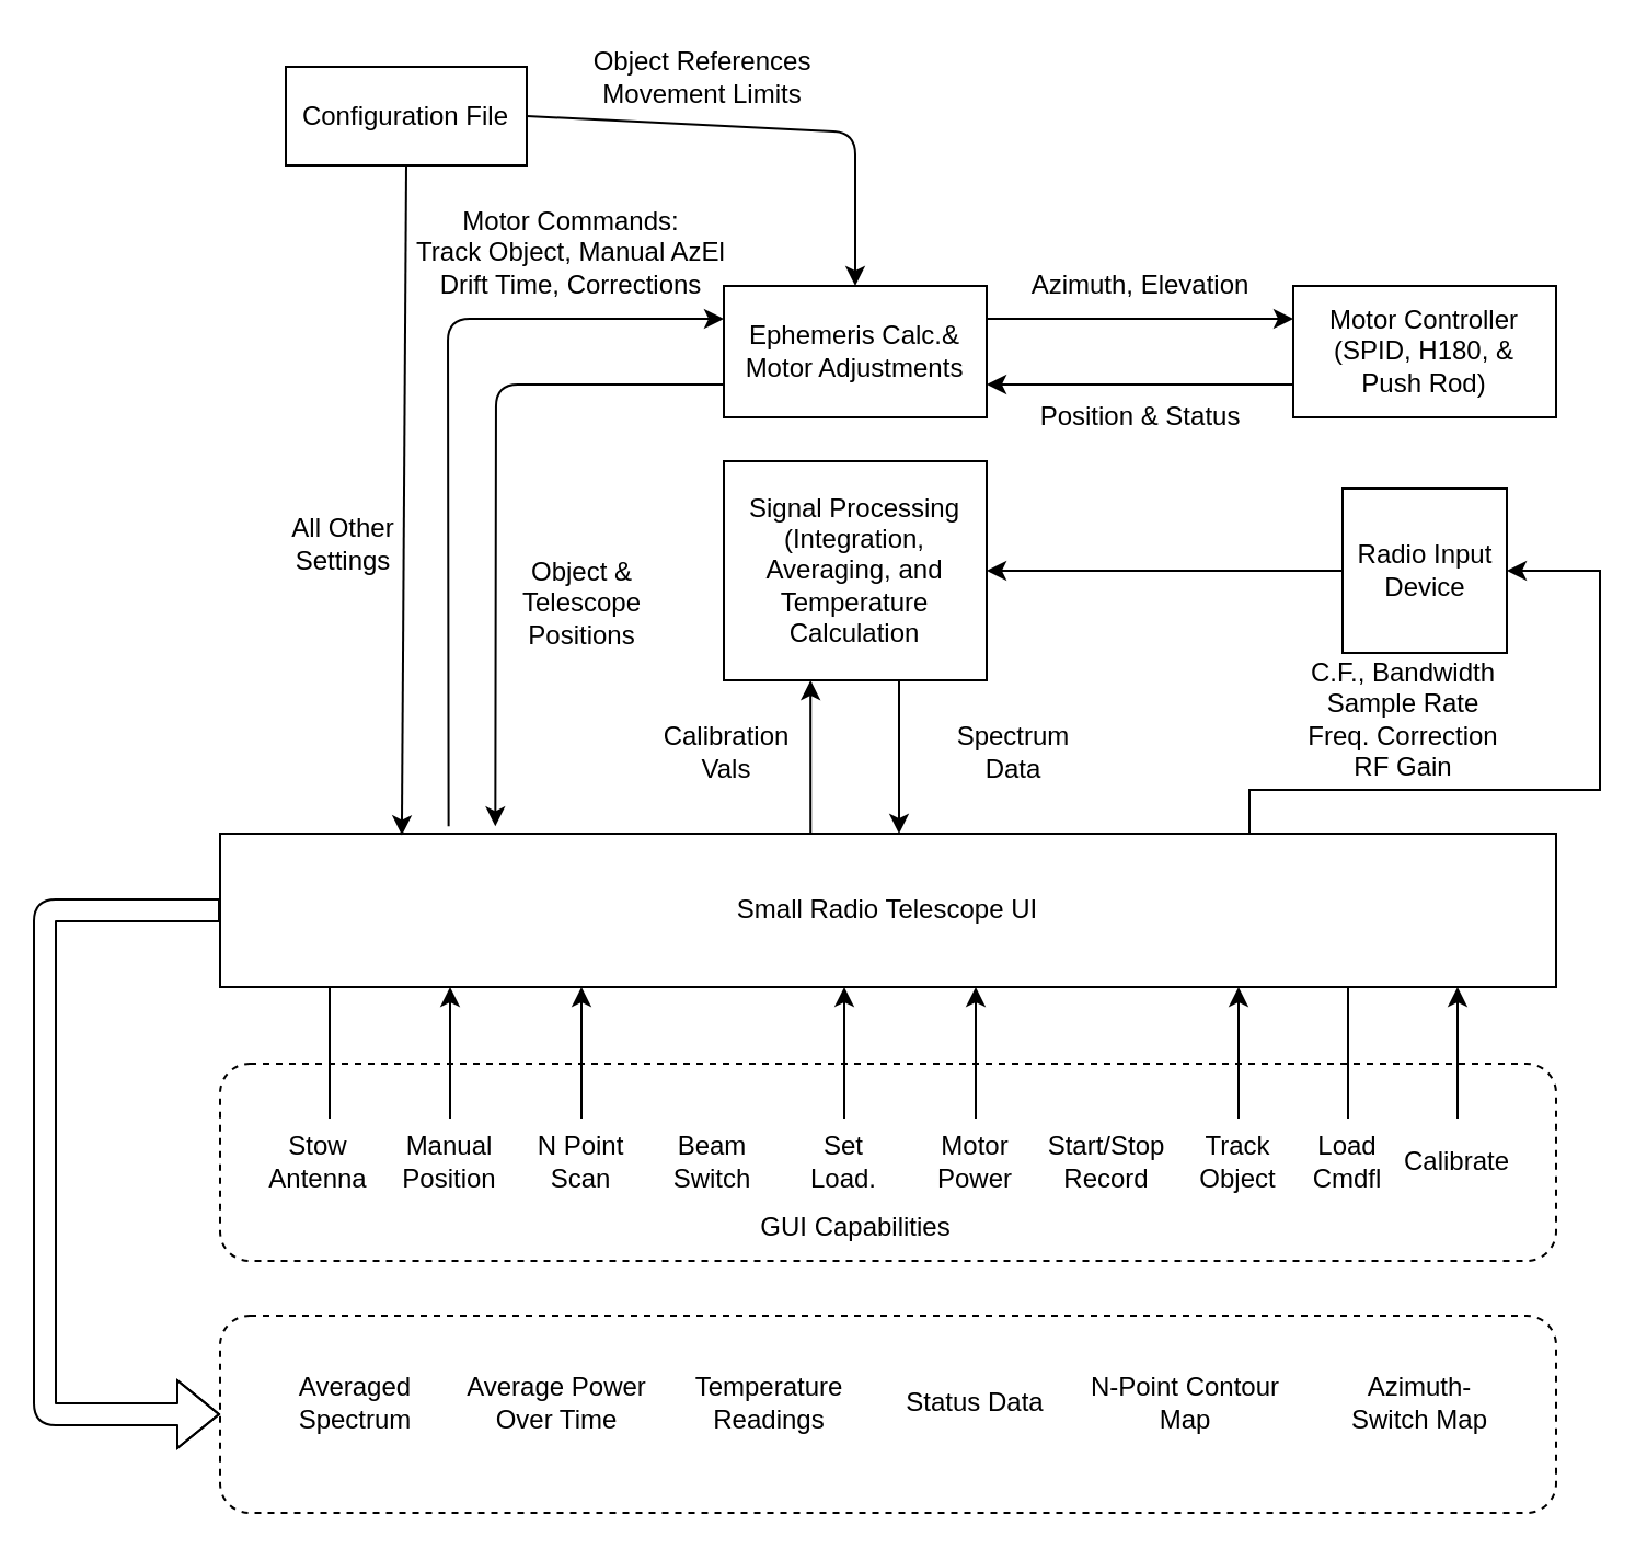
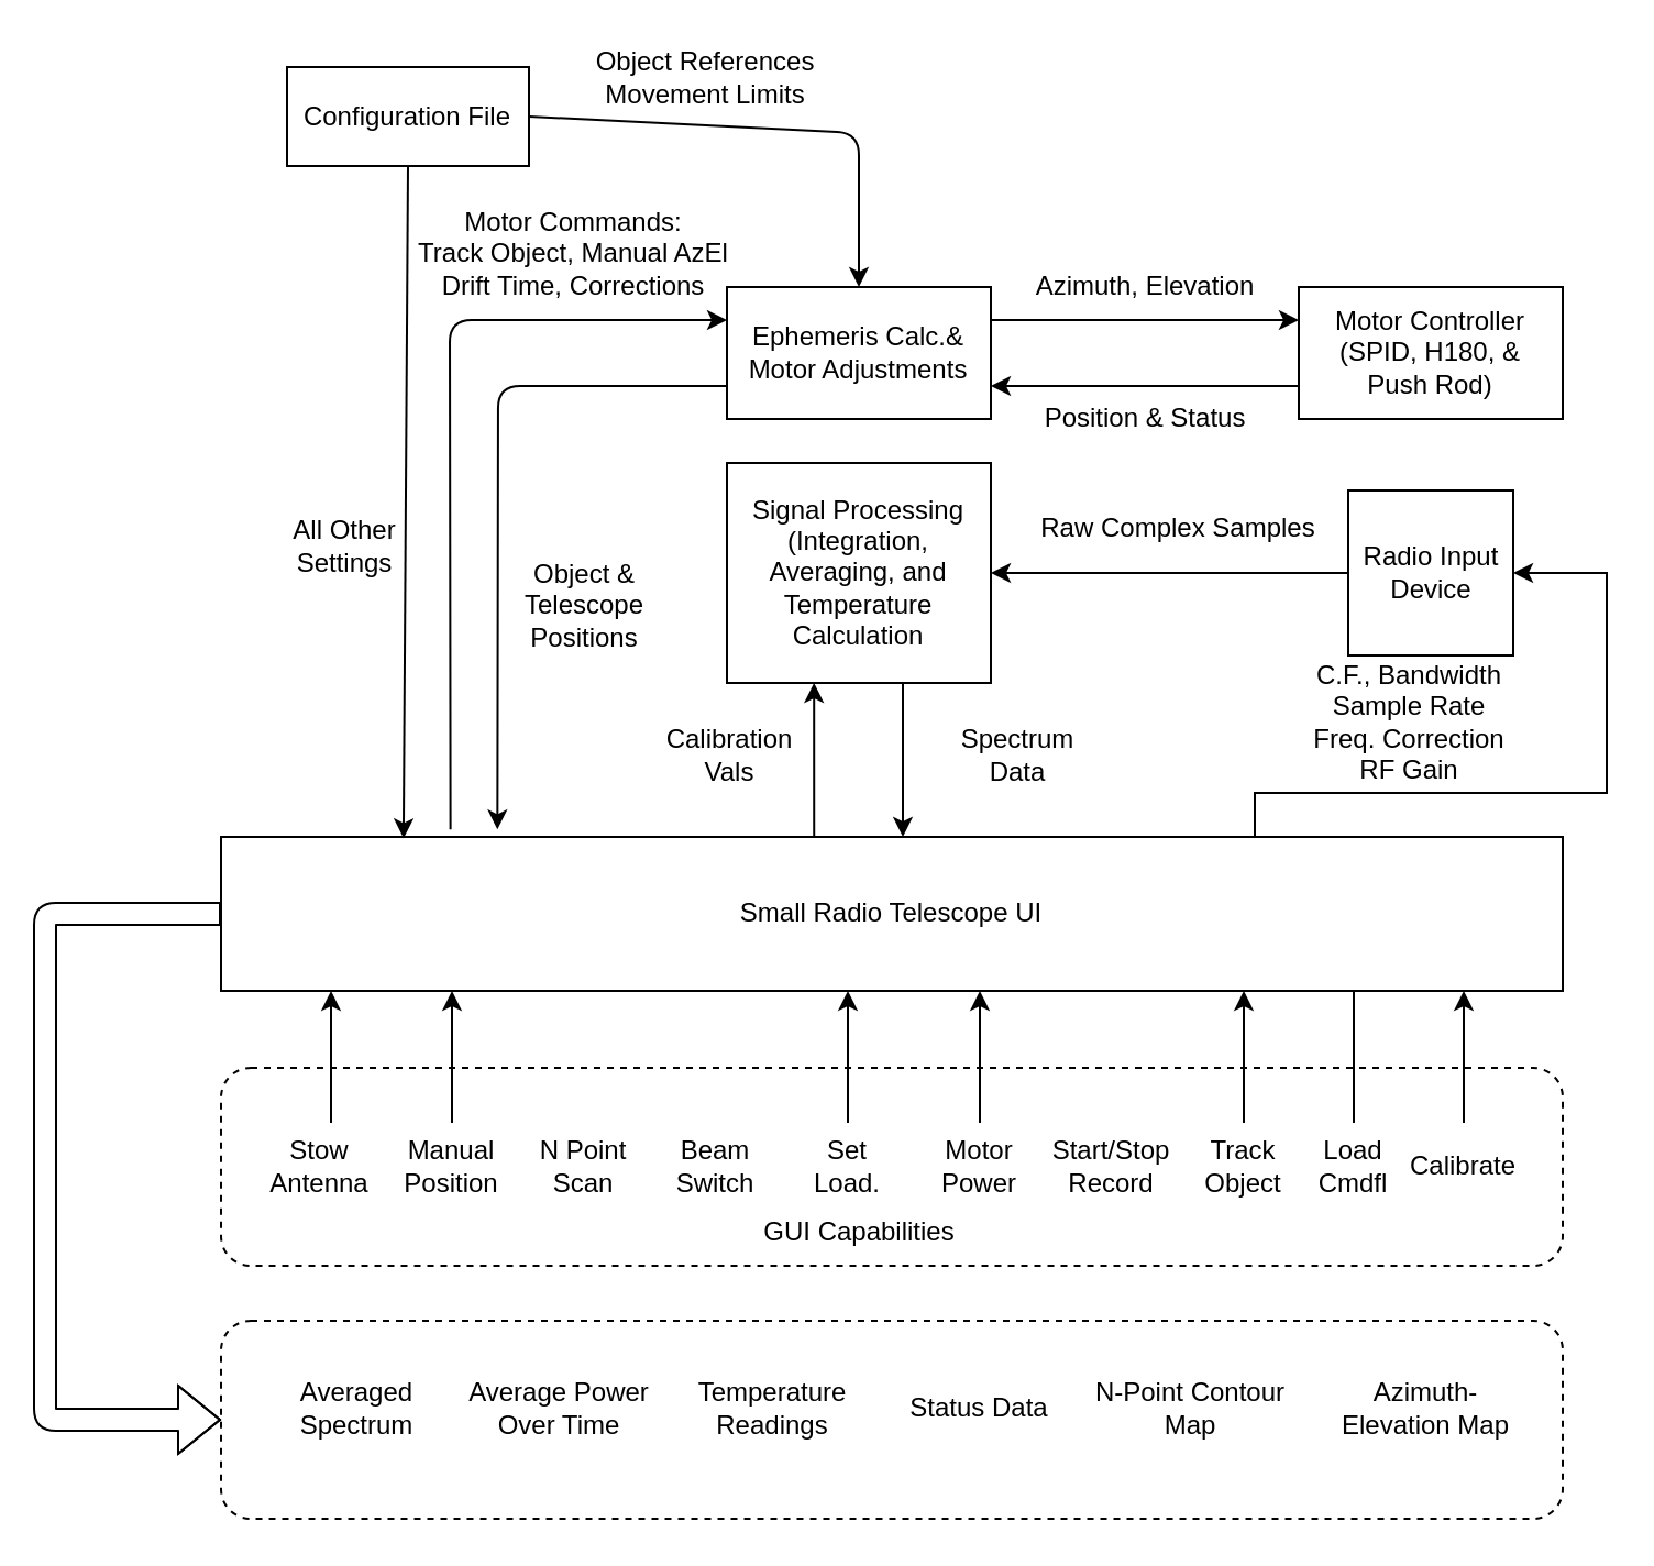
  <mxCell id="0" />
  <mxCell id="1" parent="0" />
  <mxCell id="2" value="" style="group" vertex="1" connectable="0" parent="1"><mxGeometry x="20" y="20" width="710" height="670" as="geometry" /></mxCell>
  <mxCell id="3" value="Configuration File" style="rounded=0;whiteSpace=wrap;html=1;" parent="2" vertex="1"><mxGeometry x="110" y="10" width="110" height="45" as="geometry" /></mxCell>
  <mxCell id="4" value="Ephemeris Calc.&amp;amp; Motor Adjustments" style="rounded=0;whiteSpace=wrap;html=1;" parent="2" vertex="1"><mxGeometry x="310" y="110" width="120" height="60" as="geometry" /></mxCell>
  <mxCell id="5" value="Motor Controller&lt;br&gt;(SPID, H180, &amp;amp;&lt;br&gt;Push Rod)" style="rounded=0;whiteSpace=wrap;html=1;align=center;" parent="2" vertex="1"><mxGeometry x="570" y="110" width="120" height="60" as="geometry" /></mxCell>
  <mxCell id="6" value="" style="endArrow=classic;html=1;exitX=1;exitY=0.5;exitDx=0;exitDy=0;" parent="2" source="3" edge="1"><mxGeometry width="50" height="50" relative="1" as="geometry"><mxPoint x="590" y="290" as="sourcePoint" /><mxPoint x="370" y="110" as="targetPoint" /><Array as="points"><mxPoint x="370" y="40" /></Array></mxGeometry></mxCell>
  <mxCell id="7" value="Object References&lt;br&gt;Movement Limits" style="text;html=1;align=center;verticalAlign=middle;resizable=0;points=[];autosize=1;" parent="2" vertex="1"><mxGeometry x="240" width="120" height="30" as="geometry" /></mxCell>
  <mxCell id="8" value="" style="endArrow=classic;html=1;exitX=1;exitY=0.25;exitDx=0;exitDy=0;entryX=0;entryY=0.25;entryDx=0;entryDy=0;" parent="2" source="4" target="5" edge="1"><mxGeometry width="50" height="50" relative="1" as="geometry"><mxPoint x="510" y="250" as="sourcePoint" /><mxPoint x="560" y="200" as="targetPoint" /></mxGeometry></mxCell>
  <mxCell id="9" value="" style="endArrow=classic;html=1;exitX=0;exitY=0.75;exitDx=0;exitDy=0;entryX=1;entryY=0.75;entryDx=0;entryDy=0;" parent="2" source="5" target="4" edge="1"><mxGeometry width="50" height="50" relative="1" as="geometry"><mxPoint x="510" y="260" as="sourcePoint" /><mxPoint x="560" y="210" as="targetPoint" /></mxGeometry></mxCell>
  <mxCell id="10" value="Azimuth, Elevation" style="text;html=1;align=center;verticalAlign=middle;resizable=0;points=[];autosize=1;" parent="2" vertex="1"><mxGeometry x="440" y="100" width="120" height="20" as="geometry" /></mxCell>
  <mxCell id="11" value="Position &amp;amp; Status" style="text;html=1;align=center;verticalAlign=middle;resizable=0;points=[];autosize=1;" parent="2" vertex="1"><mxGeometry x="445" y="160" width="110" height="20" as="geometry" /></mxCell>
  <mxCell id="12" value="Signal Processing&lt;br&gt;(Integration, Averaging, and Temperature Calculation" style="rounded=0;whiteSpace=wrap;html=1;" parent="2" vertex="1"><mxGeometry x="310" y="190" width="120" height="100" as="geometry" /></mxCell>
  <mxCell id="13" value="Radio Input Device" style="whiteSpace=wrap;html=1;aspect=fixed;" parent="2" vertex="1"><mxGeometry x="592.5" y="202.5" width="75" height="75" as="geometry" /></mxCell>
  <mxCell id="14" value="" style="endArrow=classic;html=1;exitX=0;exitY=0.5;exitDx=0;exitDy=0;entryX=1;entryY=0.5;entryDx=0;entryDy=0;" parent="2" source="13" target="12" edge="1"><mxGeometry width="50" height="50" relative="1" as="geometry"><mxPoint x="460" y="200" as="sourcePoint" /><mxPoint x="510" y="150" as="targetPoint" /></mxGeometry></mxCell>
+ <mxCell id="15" value="Raw Complex Samples" style="text;html=1;align=center;verticalAlign=middle;resizable=0;points=[];autosize=1;" parent="2" vertex="1"><mxGeometry x="445" y="210" width="140" height="20" as="geometry" /></mxCell>
  <mxCell id="16" value="" style="edgeStyle=orthogonalEdgeStyle;rounded=0;orthogonalLoop=1;jettySize=auto;html=1;entryX=1;entryY=0.5;entryDx=0;entryDy=0;" parent="2" source="17" target="13" edge="1"><mxGeometry relative="1" as="geometry"><mxPoint x="770" y="395" as="targetPoint" /><Array as="points"><mxPoint x="550" y="340" /><mxPoint x="710" y="340" /><mxPoint x="710" y="240" /></Array></mxGeometry></mxCell>
  <mxCell id="17" value="Small Radio Telescope UI" style="whiteSpace=wrap;html=1;rounded=0;" parent="2" vertex="1"><mxGeometry x="80" y="360" width="610" height="70" as="geometry" /></mxCell>
  <mxCell id="18" value="" style="rounded=1;whiteSpace=wrap;html=1;dashed=1;" parent="2" vertex="1"><mxGeometry x="80" y="465" width="610" height="90" as="geometry" /></mxCell>
  <mxCell id="19" value="" style="endArrow=classic;html=1;exitX=0.5;exitY=1;exitDx=0;exitDy=0;entryX=0.136;entryY=0.01;entryDx=0;entryDy=0;entryPerimeter=0;" parent="2" source="3" target="17" edge="1"><mxGeometry width="50" height="50" relative="1" as="geometry"><mxPoint x="460" y="250" as="sourcePoint" /><mxPoint x="510" y="200" as="targetPoint" /></mxGeometry></mxCell>
  <mxCell id="20" value="" style="endArrow=classic;html=1;exitX=0.171;exitY=-0.048;exitDx=0;exitDy=0;exitPerimeter=0;entryX=0;entryY=0.25;entryDx=0;entryDy=0;" parent="2" source="17" target="4" edge="1"><mxGeometry width="50" height="50" relative="1" as="geometry"><mxPoint x="460" y="250" as="sourcePoint" /><mxPoint x="200" y="120" as="targetPoint" /><Array as="points"><mxPoint x="184" y="125" /></Array></mxGeometry></mxCell>
  <mxCell id="21" value="" style="edgeStyle=orthogonalEdgeStyle;rounded=0;orthogonalLoop=1;jettySize=auto;html=1;" parent="2" source="12" target="17" edge="1"><mxGeometry relative="1" as="geometry"><Array as="points"><mxPoint x="390" y="310" /><mxPoint x="390" y="310" /></Array></mxGeometry></mxCell>
  <mxCell id="22" value="" style="endArrow=classic;html=1;exitX=0;exitY=0.75;exitDx=0;exitDy=0;entryX=0.206;entryY=-0.048;entryDx=0;entryDy=0;entryPerimeter=0;" parent="2" source="4" target="17" edge="1"><mxGeometry width="50" height="50" relative="1" as="geometry"><mxPoint x="460" y="250" as="sourcePoint" /><mxPoint x="510" y="200" as="targetPoint" /><Array as="points"><mxPoint x="206" y="155" /></Array></mxGeometry></mxCell>
  <mxCell id="23" value="Object &amp;amp; &lt;br&gt;Telescope&lt;br&gt;Positions" style="text;html=1;align=center;verticalAlign=middle;resizable=0;points=[];autosize=1;" parent="2" vertex="1"><mxGeometry x="210" y="230" width="70" height="50" as="geometry" /></mxCell>
  <mxCell id="24" value="Motor Commands:&lt;br&gt;Track Object, Manual AzEl&lt;br&gt;Drift Time, Corrections" style="text;html=1;align=center;verticalAlign=middle;resizable=0;points=[];autosize=1;" parent="2" vertex="1"><mxGeometry x="160" y="70" width="160" height="50" as="geometry" /></mxCell>
- <mxCell id="25" value="" style="edgeStyle=orthogonalEdgeStyle;rounded=0;orthogonalLoop=1;jettySize=auto;html=1;endArrow=none;" parent="2" source="26" target="17" edge="1"><mxGeometry relative="1" as="geometry"><Array as="points"><mxPoint x="130" y="460" /><mxPoint x="130" y="460" /></Array></mxGeometry></mxCell>
+ <mxCell id="25" value="" style="edgeStyle=orthogonalEdgeStyle;rounded=0;orthogonalLoop=1;jettySize=auto;html=1;" parent="2" source="26" target="17" edge="1"><mxGeometry relative="1" as="geometry"><Array as="points"><mxPoint x="130" y="460" /><mxPoint x="130" y="460" /></Array></mxGeometry></mxCell>
  <mxCell id="26" value="Stow Antenna" style="text;html=1;strokeColor=none;fillColor=none;align=center;verticalAlign=middle;whiteSpace=wrap;rounded=0;dashed=1;" parent="2" vertex="1"><mxGeometry x="100" y="490" width="50" height="40" as="geometry" /></mxCell>
  <mxCell id="27" value="" style="edgeStyle=orthogonalEdgeStyle;rounded=0;orthogonalLoop=1;jettySize=auto;html=1;" parent="2" source="28" target="17" edge="1"><mxGeometry relative="1" as="geometry"><Array as="points"><mxPoint x="185" y="450" /><mxPoint x="185" y="450" /></Array></mxGeometry></mxCell>
  <mxCell id="28" value="Manual&lt;br&gt;Position" style="text;html=1;strokeColor=none;fillColor=none;align=center;verticalAlign=middle;whiteSpace=wrap;rounded=0;dashed=1;" parent="2" vertex="1"><mxGeometry x="160" y="490" width="50" height="40" as="geometry" /></mxCell>
- <mxCell id="29" value="" style="edgeStyle=orthogonalEdgeStyle;rounded=0;orthogonalLoop=1;jettySize=auto;html=1;" parent="2" source="30" target="17" edge="1"><mxGeometry relative="1" as="geometry"><Array as="points"><mxPoint x="245" y="450" /><mxPoint x="245" y="450" /></Array></mxGeometry></mxCell>
  <mxCell id="30" value="N Point&lt;br&gt;Scan" style="text;html=1;strokeColor=none;fillColor=none;align=center;verticalAlign=middle;whiteSpace=wrap;rounded=0;dashed=1;" parent="2" vertex="1"><mxGeometry x="220" y="490" width="50" height="40" as="geometry" /></mxCell>
  <mxCell id="31" value="Beam&lt;br&gt;Switch" style="text;html=1;strokeColor=none;fillColor=none;align=center;verticalAlign=middle;whiteSpace=wrap;rounded=0;dashed=1;" parent="2" vertex="1"><mxGeometry x="280" y="490" width="50" height="40" as="geometry" /></mxCell>
  <mxCell id="32" value="" style="edgeStyle=orthogonalEdgeStyle;rounded=0;orthogonalLoop=1;jettySize=auto;html=1;" parent="2" source="33" target="17" edge="1"><mxGeometry relative="1" as="geometry"><Array as="points"><mxPoint x="365" y="450" /><mxPoint x="365" y="450" /></Array></mxGeometry></mxCell>
  <mxCell id="33" value="Set&lt;br&gt;Load." style="text;html=1;strokeColor=none;fillColor=none;align=center;verticalAlign=middle;whiteSpace=wrap;rounded=0;dashed=1;" parent="2" vertex="1"><mxGeometry x="340" y="490" width="50" height="40" as="geometry" /></mxCell>
  <mxCell id="34" value="" style="edgeStyle=orthogonalEdgeStyle;rounded=0;orthogonalLoop=1;jettySize=auto;html=1;" parent="2" source="35" target="17" edge="1"><mxGeometry relative="1" as="geometry"><Array as="points"><mxPoint x="425" y="440" /><mxPoint x="425" y="440" /></Array></mxGeometry></mxCell>
  <mxCell id="35" value="Motor Power" style="text;html=1;strokeColor=none;fillColor=none;align=center;verticalAlign=middle;whiteSpace=wrap;rounded=0;dashed=1;" parent="2" vertex="1"><mxGeometry x="400" y="490" width="50" height="40" as="geometry" /></mxCell>
  <mxCell id="36" value="Start/Stop&lt;br&gt;Record" style="text;html=1;strokeColor=none;fillColor=none;align=center;verticalAlign=middle;whiteSpace=wrap;rounded=0;dashed=1;" parent="2" vertex="1"><mxGeometry x="460" y="490" width="50" height="40" as="geometry" /></mxCell>
  <mxCell id="37" value="" style="edgeStyle=orthogonalEdgeStyle;rounded=0;orthogonalLoop=1;jettySize=auto;html=1;" parent="2" source="38" target="17" edge="1"><mxGeometry relative="1" as="geometry"><Array as="points"><mxPoint x="545" y="460" /><mxPoint x="545" y="460" /></Array></mxGeometry></mxCell>
  <mxCell id="38" value="Track Object" style="text;html=1;strokeColor=none;fillColor=none;align=center;verticalAlign=middle;whiteSpace=wrap;rounded=0;dashed=1;" parent="2" vertex="1"><mxGeometry x="520" y="490" width="50" height="40" as="geometry" /></mxCell>
  <mxCell id="39" value="" style="edgeStyle=orthogonalEdgeStyle;rounded=0;orthogonalLoop=1;jettySize=auto;html=1;endArrow=none;" parent="2" source="40" target="17" edge="1"><mxGeometry relative="1" as="geometry"><Array as="points"><mxPoint x="595" y="460" /><mxPoint x="595" y="460" /></Array></mxGeometry></mxCell>
  <mxCell id="40" value="Load&lt;br&gt;Cmdfl" style="text;html=1;strokeColor=none;fillColor=none;align=center;verticalAlign=middle;whiteSpace=wrap;rounded=0;dashed=1;" parent="2" vertex="1"><mxGeometry x="570" y="490" width="50" height="40" as="geometry" /></mxCell>
  <mxCell id="41" value="C.F., Bandwidth&lt;br&gt;Sample Rate&lt;br&gt;Freq. Correction&lt;br&gt;RF Gain" style="text;html=1;align=center;verticalAlign=middle;resizable=0;points=[];autosize=1;" parent="2" vertex="1"><mxGeometry x="570" y="277.5" width="100" height="60" as="geometry" /></mxCell>
  <mxCell id="42" value="" style="edgeStyle=orthogonalEdgeStyle;rounded=0;orthogonalLoop=1;jettySize=auto;html=1;" parent="2" source="43" target="17" edge="1"><mxGeometry relative="1" as="geometry"><Array as="points"><mxPoint x="645" y="440" /><mxPoint x="645" y="440" /></Array></mxGeometry></mxCell>
  <mxCell id="43" value="Calibrate" style="text;html=1;strokeColor=none;fillColor=none;align=center;verticalAlign=middle;whiteSpace=wrap;rounded=0;dashed=1;" parent="2" vertex="1"><mxGeometry x="620" y="490" width="50" height="40" as="geometry" /></mxCell>
  <mxCell id="44" value="All Other&lt;br&gt;Settings" style="text;html=1;align=center;verticalAlign=middle;resizable=0;points=[];autosize=1;" parent="2" vertex="1"><mxGeometry x="106" y="213" width="60" height="30" as="geometry" /></mxCell>
  <mxCell id="45" value="GUI Capabilities" style="text;html=1;align=center;verticalAlign=middle;resizable=0;points=[];autosize=1;" parent="2" vertex="1"><mxGeometry x="320" y="530" width="100" height="20" as="geometry" /></mxCell>
  <mxCell id="46" value="" style="rounded=1;whiteSpace=wrap;html=1;dashed=1;" parent="2" vertex="1"><mxGeometry x="80" y="580" width="610" height="90" as="geometry" /></mxCell>
  <mxCell id="47" value="" style="shape=flexArrow;endArrow=classic;html=1;exitX=0;exitY=0.5;exitDx=0;exitDy=0;entryX=0;entryY=0.5;entryDx=0;entryDy=0;" parent="2" source="17" target="46" edge="1"><mxGeometry width="50" height="50" relative="1" as="geometry"><mxPoint x="-10" y="430" as="sourcePoint" /><mxPoint x="-40" y="650" as="targetPoint" /><Array as="points"><mxPoint y="395" /><mxPoint y="625" /></Array></mxGeometry></mxCell>
  <mxCell id="48" value="Average Power&lt;br&gt;Over Time" style="text;html=1;strokeColor=none;fillColor=none;align=center;verticalAlign=middle;whiteSpace=wrap;rounded=0;dashed=1;" parent="2" vertex="1"><mxGeometry x="182" y="600" width="104" height="40" as="geometry" /></mxCell>
  <mxCell id="49" value="Averaged Spectrum" style="text;html=1;strokeColor=none;fillColor=none;align=center;verticalAlign=middle;whiteSpace=wrap;rounded=0;dashed=1;" parent="2" vertex="1"><mxGeometry x="90" y="600" width="104" height="40" as="geometry" /></mxCell>
  <mxCell id="50" value="Temperature&lt;br&gt;Readings" style="text;html=1;strokeColor=none;fillColor=none;align=center;verticalAlign=middle;whiteSpace=wrap;rounded=0;dashed=1;" parent="2" vertex="1"><mxGeometry x="276" y="600" width="110" height="40" as="geometry" /></mxCell>
  <mxCell id="51" value="Status Data" style="text;html=1;strokeColor=none;fillColor=none;align=center;verticalAlign=middle;whiteSpace=wrap;rounded=0;dashed=1;" parent="2" vertex="1"><mxGeometry x="373" y="600" width="104" height="40" as="geometry" /></mxCell>
  <mxCell id="52" value="N-Point Contour Map" style="text;html=1;strokeColor=none;fillColor=none;align=center;verticalAlign=middle;whiteSpace=wrap;rounded=0;dashed=1;" parent="2" vertex="1"><mxGeometry x="469" y="600" width="104" height="40" as="geometry" /></mxCell>
- <mxCell id="53" value="Azimuth-&lt;br&gt;Switch Map" style="text;html=1;strokeColor=none;fillColor=none;align=center;verticalAlign=middle;whiteSpace=wrap;rounded=0;dashed=1;" parent="2" vertex="1"><mxGeometry x="576" y="600" width="104" height="40" as="geometry" /></mxCell>
+ <mxCell id="53" value="Azimuth-&lt;br&gt;Elevation Map" style="text;html=1;strokeColor=none;fillColor=none;align=center;verticalAlign=middle;whiteSpace=wrap;rounded=0;dashed=1;" parent="2" vertex="1"><mxGeometry x="576" y="600" width="104" height="40" as="geometry" /></mxCell>
  <mxCell id="54" value="Spectrum&lt;br&gt;Data" style="text;html=1;align=center;verticalAlign=middle;resizable=0;points=[];autosize=1;" parent="2" vertex="1"><mxGeometry x="407" y="307.5" width="70" height="30" as="geometry" /></mxCell>
  <mxCell id="55" value="Calibration&lt;br&gt;Vals" style="text;html=1;align=center;verticalAlign=middle;resizable=0;points=[];autosize=1;" parent="2" vertex="1"><mxGeometry x="276" y="307.5" width="70" height="30" as="geometry" /></mxCell>
  <mxCell id="56" value="" style="edgeStyle=orthogonalEdgeStyle;rounded=0;orthogonalLoop=1;jettySize=auto;html=1;exitX=0.442;exitY=0;exitDx=0;exitDy=0;exitPerimeter=0;" parent="2" source="17" target="12" edge="1"><mxGeometry relative="1" as="geometry"><Array as="points"><mxPoint x="350" y="310" /><mxPoint x="350" y="310" /></Array><mxPoint x="360" y="330" as="sourcePoint" /></mxGeometry></mxCell>
